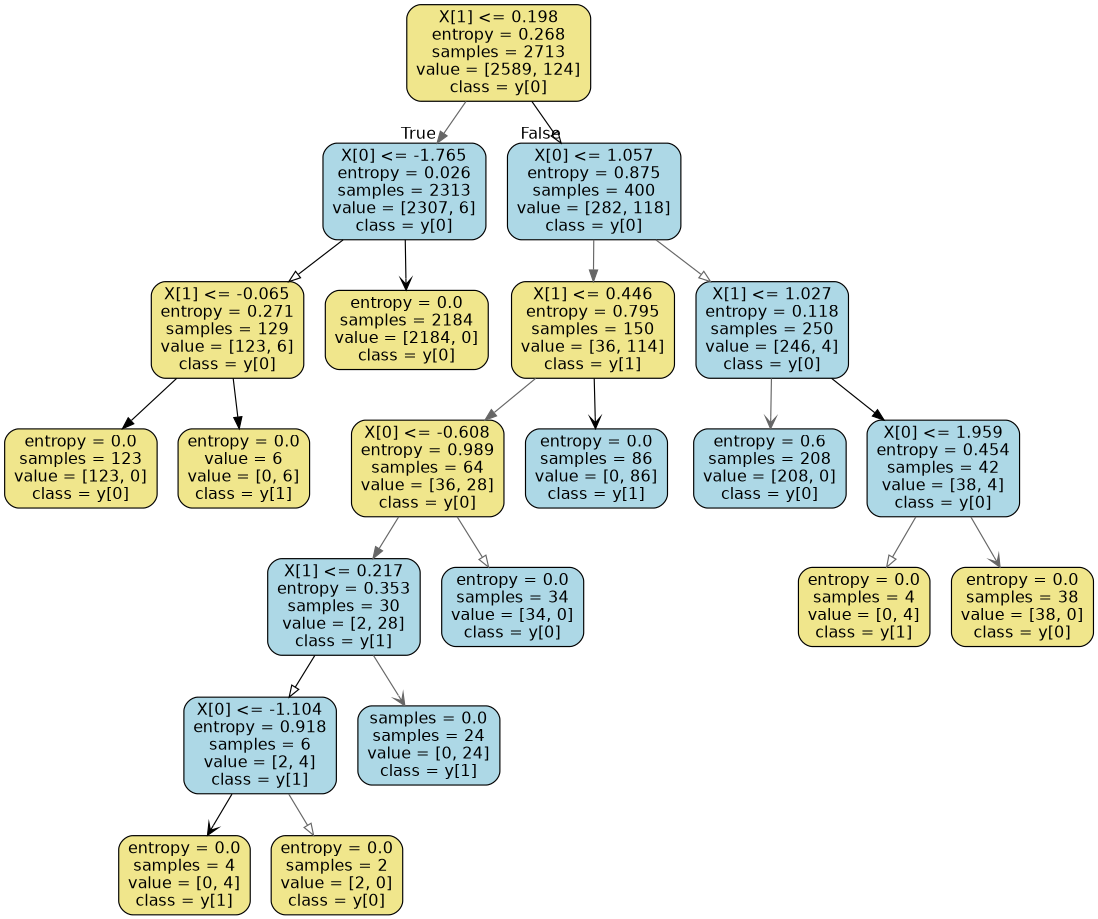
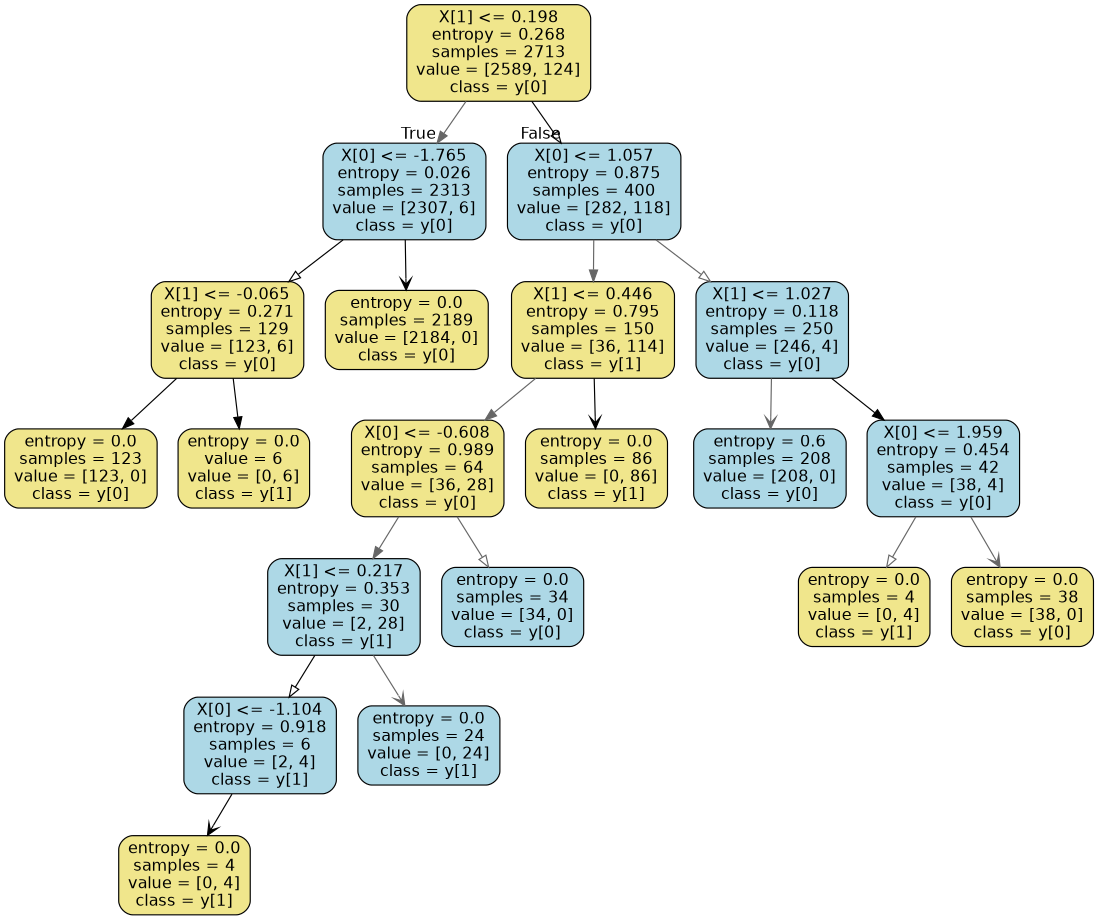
  digraph {
    node [color=black fillcolor=khaki fontname=helvetica shape=box style="filled, rounded"]
    edge [arrowhead=normal color=gray40 fontname=helvetica]
    n1 [label="X[1] <= 0.198\nentropy = 0.268\nsamples = 2713\nvalue = [2589, 124]\nclass = y[0]"]
    n2 [fillcolor=lightblue label="X[0] <= -1.765\nentropy = 0.026\nsamples = 2313\nvalue = [2307, 6]\nclass = y[0]"]
    n3 [fillcolor=lightblue label="X[0] <= 1.057\nentropy = 0.875\nsamples = 400\nvalue = [282, 118]\nclass = y[0]"]
    n4 [label="X[1] <= -0.065\nentropy = 0.271\nsamples = 129\nvalue = [123, 6]\nclass = y[0]"]
-   n5 [label="entropy = 0.0\nsamples = 2184\nvalue = [2184, 0]\nclass = y[0]"]
+   n5 [label="entropy = 0.0\nsamples = 2189\nvalue = [2184, 0]\nclass = y[0]"]
    n6 [label="X[1] <= 0.446\nentropy = 0.795\nsamples = 150\nvalue = [36, 114]\nclass = y[1]"]
    n7 [fillcolor=lightblue label="X[1] <= 1.027\nentropy = 0.118\nsamples = 250\nvalue = [246, 4]\nclass = y[0]"]
    n8 [label="entropy = 0.0\nsamples = 123\nvalue = [123, 0]\nclass = y[0]"]
    n9 [label="entropy = 0.0\nvalue = 6\nvalue = [0, 6]\nclass = y[1]"]
    n10 [label="X[0] <= -0.608\nentropy = 0.989\nsamples = 64\nvalue = [36, 28]\nclass = y[0]"]
-   n11 [fillcolor=lightblue label="entropy = 0.0\nsamples = 86\nvalue = [0, 86]\nclass = y[1]"]
+   n11 [label="entropy = 0.0\nsamples = 86\nvalue = [0, 86]\nclass = y[1]"]
    n12 [fillcolor=lightblue label="entropy = 0.6\nsamples = 208\nvalue = [208, 0]\nclass = y[0]"]
    n13 [fillcolor=lightblue label="X[0] <= 1.959\nentropy = 0.454\nsamples = 42\nvalue = [38, 4]\nclass = y[0]"]
    n14 [fillcolor=lightblue label="X[1] <= 0.217\nentropy = 0.353\nsamples = 30\nvalue = [2, 28]\nclass = y[1]"]
    n15 [fillcolor=lightblue label="entropy = 0.0\nsamples = 34\nvalue = [34, 0]\nclass = y[0]"]
    n16 [fillcolor=lightblue label="X[0] <= -1.104\nentropy = 0.918\nsamples = 6\nvalue = [2, 4]\nclass = y[1]"]
-   n17 [fillcolor=lightblue label="samples = 0.0\nsamples = 24\nvalue = [0, 24]\nclass = y[1]"]
+   n17 [fillcolor=lightblue label="entropy = 0.0\nsamples = 24\nvalue = [0, 24]\nclass = y[1]"]
    n18 [label="entropy = 0.0\nsamples = 4\nvalue = [0, 4]\nclass = y[1]"]
-   n19 [label="entropy = 0.0\nsamples = 2\nvalue = [2, 0]\nclass = y[0]"]
    n20 [label="entropy = 0.0\nsamples = 4\nvalue = [0, 4]\nclass = y[1]"]
    n21 [label="entropy = 0.0\nsamples = 38\nvalue = [38, 0]\nclass = y[0]"]
    n1 -> n2 [headlabel=True labelangle=45 labeldistance=2.5]
    n1 -> n3 [arrowhead=onormal color=black headlabel=False labelangle=-45 labeldistance=2.5]
    n2 -> n4 [arrowhead=onormal color=black]
    n2 -> n5 [arrowhead=vee color=black]
    n3 -> n6
    n3 -> n7 [arrowhead=onormal]
    n4 -> n8 [color=black]
    n4 -> n9 [color=black]
    n6 -> n10
    n6 -> n11 [arrowhead=vee color=black]
    n7 -> n12 [arrowhead=vee]
    n7 -> n13 [color=black]
    n10 -> n14
    n10 -> n15 [arrowhead=onormal]
    n13 -> n20 [arrowhead=onormal]
    n13 -> n21 [arrowhead=vee]
    n14 -> n16 [arrowhead=onormal color=black]
    n14 -> n17 [arrowhead=vee]
    n16 -> n18 [arrowhead=vee color=black]
-   n16 -> n19 [arrowhead=onormal]
  }
